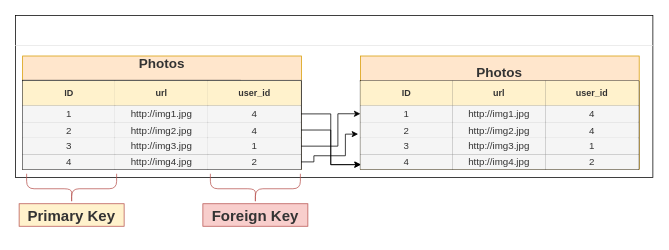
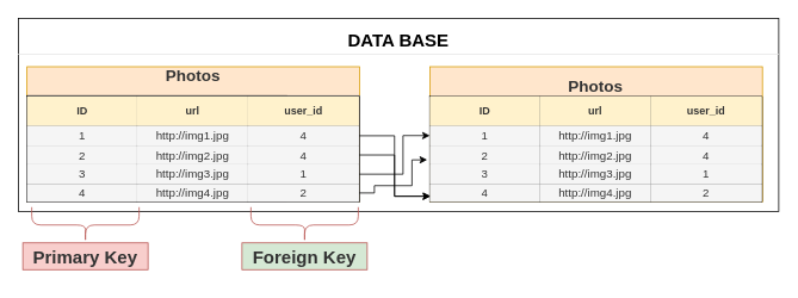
  <mxCell id="0" />
  <mxCell id="1" parent="0" />
  <mxCell id="2" value="" style="group" parent="1" vertex="1" connectable="0"><mxGeometry x="20" y="20" width="850" height="216" as="geometry" /></mxCell>
  <mxCell id="3" value="" style="rounded=0;whiteSpace=wrap;html=1;" parent="2" vertex="1"><mxGeometry width="850" height="216" as="geometry" /></mxCell>
+ <mxCell id="4" value="DATA BASE" style="text;html=1;strokeColor=none;fillColor=none;align=center;verticalAlign=middle;whiteSpace=wrap;rounded=0;labelBackgroundColor=none;labelBorderColor=none;fontSize=20;fontStyle=1" parent="2" vertex="1"><mxGeometry x="357.232" y="12.96" width="135.539" height="21.6" as="geometry" /></mxCell>
  <mxCell id="5" value="" style="rounded=0;whiteSpace=wrap;html=1;labelBackgroundColor=none;fontSize=16;align=center;fillColor=#ffe6cc;strokeColor=#d79b00;" parent="2" vertex="1"><mxGeometry x="9.681" y="54" width="371.765" height="151.2" as="geometry" /></mxCell>
  <mxCell id="6" value="" style="rounded=0;whiteSpace=wrap;html=1;labelBackgroundColor=none;fontSize=16;align=center;" parent="2" vertex="1"><mxGeometry x="9.681" y="86.4" width="290.441" height="118.8" as="geometry" /></mxCell>
  <mxCell id="7" value="Photos" style="text;html=1;strokeColor=none;fillColor=none;align=center;verticalAlign=middle;whiteSpace=wrap;rounded=0;labelBackgroundColor=none;fontSize=18;fontColor=#333333;fontStyle=1" parent="2" vertex="1"><mxGeometry x="156.835" y="54" width="77.451" height="21.6" as="geometry" /></mxCell>
  <mxCell id="8" value="" style="rounded=0;whiteSpace=wrap;html=1;labelBackgroundColor=none;fontSize=16;fontColor=#333333;strokeColor=#666666;align=center;fillColor=#f5f5f5;" parent="2" vertex="1"><mxGeometry x="9.681" y="86.4" width="371.765" height="118.8" as="geometry" /></mxCell>
  <mxCell id="9" value="" style="shape=table;startSize=0;container=1;collapsible=0;childLayout=tableLayout;" parent="2" vertex="1"><mxGeometry x="9.68" y="87.2" width="371.32" height="118" as="geometry" /></mxCell>
  <mxCell id="10" value="" style="shape=partialRectangle;collapsible=0;dropTarget=0;pointerEvents=0;fillColor=none;top=0;left=0;bottom=0;right=0;points=[[0,0.5],[1,0.5]];portConstraint=eastwest;" parent="9" vertex="1"><mxGeometry width="371.32" height="33" as="geometry" /></mxCell>
  <mxCell id="11" value="ID" style="shape=partialRectangle;html=1;whiteSpace=wrap;connectable=0;overflow=hidden;fillColor=#fff2cc;top=0;left=0;bottom=0;right=0;strokeColor=#d6b656;fontColor=#333333;fontStyle=1" parent="10" vertex="1"><mxGeometry width="123" height="33" as="geometry" /></mxCell>
  <mxCell id="12" value="url" style="shape=partialRectangle;html=1;whiteSpace=wrap;connectable=0;overflow=hidden;fillColor=#fff2cc;top=0;left=0;bottom=0;right=0;strokeColor=#d6b656;fontColor=#333333;fontStyle=1" parent="10" vertex="1"><mxGeometry x="123" width="124" height="33" as="geometry" /></mxCell>
  <mxCell id="13" value="user_id" style="shape=partialRectangle;html=1;whiteSpace=wrap;connectable=0;overflow=hidden;fillColor=#fff2cc;top=0;left=0;bottom=0;right=0;strokeColor=#d6b656;fontColor=#333333;fontStyle=1" parent="10" vertex="1"><mxGeometry x="247" width="124" height="33" as="geometry" /></mxCell>
  <mxCell id="14" value="" style="shape=partialRectangle;collapsible=0;dropTarget=0;pointerEvents=0;fillColor=none;top=0;left=0;bottom=0;right=0;points=[[0,0.5],[1,0.5]];portConstraint=eastwest;fontSize=13;" parent="9" vertex="1"><mxGeometry y="33" width="371.32" height="22" as="geometry" /></mxCell>
  <mxCell id="15" value="1" style="shape=partialRectangle;html=1;whiteSpace=wrap;connectable=0;overflow=hidden;fillColor=#f5f5f5;top=0;left=0;bottom=0;right=0;fontColor=#333333;strokeColor=#666666;fontSize=13;" parent="14" vertex="1"><mxGeometry width="123" height="22" as="geometry" /></mxCell>
  <mxCell id="16" value="http://img1.jpg" style="shape=partialRectangle;html=1;whiteSpace=wrap;connectable=0;overflow=hidden;fillColor=#f5f5f5;top=0;left=0;bottom=0;right=0;fontColor=#333333;strokeColor=#666666;fontSize=13;" parent="14" vertex="1"><mxGeometry x="123" width="124" height="22" as="geometry" /></mxCell>
  <mxCell id="17" value="4" style="shape=partialRectangle;html=1;whiteSpace=wrap;connectable=0;overflow=hidden;fillColor=#f5f5f5;top=0;left=0;bottom=0;right=0;fontColor=#333333;strokeColor=#666666;fontSize=13;" parent="14" vertex="1"><mxGeometry x="247" width="124" height="22" as="geometry" /></mxCell>
  <mxCell id="18" value="" style="shape=partialRectangle;collapsible=0;dropTarget=0;pointerEvents=0;fillColor=none;top=0;left=0;bottom=0;right=0;points=[[0,0.5],[1,0.5]];portConstraint=eastwest;fontSize=13;" parent="9" vertex="1"><mxGeometry y="55" width="371.32" height="21" as="geometry" /></mxCell>
  <mxCell id="19" value="2" style="shape=partialRectangle;html=1;whiteSpace=wrap;connectable=0;overflow=hidden;fillColor=#f5f5f5;top=0;left=0;bottom=0;right=0;fontColor=#333333;strokeColor=#666666;fontSize=13;" parent="18" vertex="1"><mxGeometry width="123" height="21" as="geometry" /></mxCell>
  <mxCell id="20" value="http://img2.jpg" style="shape=partialRectangle;html=1;whiteSpace=wrap;connectable=0;overflow=hidden;fillColor=#f5f5f5;top=0;left=0;bottom=0;right=0;fontColor=#333333;strokeColor=#666666;fontSize=13;" parent="18" vertex="1"><mxGeometry x="123" width="124" height="21" as="geometry" /></mxCell>
  <mxCell id="21" value="4" style="shape=partialRectangle;html=1;whiteSpace=wrap;connectable=0;overflow=hidden;fillColor=#f5f5f5;top=0;left=0;bottom=0;right=0;fontColor=#333333;strokeColor=#666666;fontSize=13;" parent="18" vertex="1"><mxGeometry x="247" width="124" height="21" as="geometry" /></mxCell>
  <mxCell id="22" value="" style="shape=partialRectangle;collapsible=0;dropTarget=0;pointerEvents=0;fillColor=none;top=0;left=0;bottom=0;right=0;points=[[0,0.5],[1,0.5]];portConstraint=eastwest;fontSize=13;" parent="9" vertex="1"><mxGeometry y="76" width="371.32" height="22" as="geometry" /></mxCell>
  <mxCell id="23" value="3" style="shape=partialRectangle;html=1;whiteSpace=wrap;connectable=0;overflow=hidden;fillColor=#f5f5f5;top=0;left=0;bottom=0;right=0;fontColor=#333333;strokeColor=#666666;fontSize=13;" parent="22" vertex="1"><mxGeometry width="123" height="22" as="geometry" /></mxCell>
  <mxCell id="24" value="&lt;span style=&quot;font-size: 13px;&quot;&gt;http://img3.jpg&lt;/span&gt;" style="shape=partialRectangle;html=1;whiteSpace=wrap;connectable=0;overflow=hidden;fillColor=#f5f5f5;top=0;left=0;bottom=0;right=0;fontColor=#333333;strokeColor=#666666;fontSize=13;" parent="22" vertex="1"><mxGeometry x="123" width="124" height="22" as="geometry" /></mxCell>
  <mxCell id="25" value="1" style="shape=partialRectangle;html=1;whiteSpace=wrap;connectable=0;overflow=hidden;fillColor=#f5f5f5;top=0;left=0;bottom=0;right=0;fontColor=#333333;strokeColor=#666666;fontSize=13;" parent="22" vertex="1"><mxGeometry x="247" width="124" height="22" as="geometry" /></mxCell>
  <mxCell id="26" value="" style="shape=partialRectangle;collapsible=0;dropTarget=0;pointerEvents=0;fillColor=none;top=0;left=0;bottom=0;right=0;points=[[0,0.5],[1,0.5]];portConstraint=eastwest;fontSize=13;" parent="9" vertex="1"><mxGeometry y="98" width="371.32" height="20" as="geometry" /></mxCell>
  <mxCell id="27" value="4" style="shape=partialRectangle;html=1;whiteSpace=wrap;connectable=0;overflow=hidden;fillColor=#f5f5f5;top=0;left=0;bottom=0;right=0;fontColor=#333333;strokeColor=#666666;fontSize=13;" parent="26" vertex="1"><mxGeometry width="123" height="20" as="geometry" /></mxCell>
  <mxCell id="28" value="&lt;span style=&quot;font-size: 13px;&quot;&gt;http://img4.jpg&lt;/span&gt;" style="shape=partialRectangle;html=1;whiteSpace=wrap;connectable=0;overflow=hidden;fillColor=#f5f5f5;top=0;left=0;bottom=0;right=0;fontColor=#333333;strokeColor=#666666;fontSize=13;" parent="26" vertex="1"><mxGeometry x="123" width="124" height="20" as="geometry" /></mxCell>
  <mxCell id="29" value="2" style="shape=partialRectangle;html=1;whiteSpace=wrap;connectable=0;overflow=hidden;fillColor=#f5f5f5;top=0;left=0;bottom=0;right=0;fontColor=#333333;strokeColor=#666666;fontSize=13;" parent="26" vertex="1"><mxGeometry x="247" width="124" height="20" as="geometry" /></mxCell>
  <mxCell id="30" value="" style="endArrow=none;html=1;rounded=0;strokeColor=#E6E6E6;" parent="2" edge="1"><mxGeometry width="50" height="50" relative="1" as="geometry"><mxPoint x="-0.22" y="40" as="sourcePoint" /><mxPoint x="850" y="40" as="targetPoint" /></mxGeometry></mxCell>
  <mxCell id="31" value="" style="rounded=0;whiteSpace=wrap;html=1;labelBackgroundColor=none;fontSize=16;align=center;fillColor=#ffe6cc;strokeColor=#d79b00;" parent="2" vertex="1"><mxGeometry x="460.001" y="54" width="371.765" height="151.2" as="geometry" /></mxCell>
  <mxCell id="32" value="" style="shape=table;startSize=0;container=1;collapsible=0;childLayout=tableLayout;" parent="2" vertex="1"><mxGeometry x="460" y="87.2" width="371.32" height="118" as="geometry" /></mxCell>
  <mxCell id="33" value="" style="shape=partialRectangle;collapsible=0;dropTarget=0;pointerEvents=0;fillColor=none;top=0;left=0;bottom=0;right=0;points=[[0,0.5],[1,0.5]];portConstraint=eastwest;" parent="32" vertex="1"><mxGeometry width="371.32" height="33" as="geometry" /></mxCell>
  <mxCell id="34" value="ID" style="shape=partialRectangle;html=1;whiteSpace=wrap;connectable=0;overflow=hidden;fillColor=#fff2cc;top=0;left=0;bottom=0;right=0;strokeColor=#d6b656;fontColor=#333333;fontStyle=1" parent="33" vertex="1"><mxGeometry width="123" height="33" as="geometry" /></mxCell>
  <mxCell id="35" value="url" style="shape=partialRectangle;html=1;whiteSpace=wrap;connectable=0;overflow=hidden;fillColor=#fff2cc;top=0;left=0;bottom=0;right=0;strokeColor=#d6b656;fontColor=#333333;fontStyle=1" parent="33" vertex="1"><mxGeometry x="123" width="124" height="33" as="geometry" /></mxCell>
  <mxCell id="36" value="user_id" style="shape=partialRectangle;html=1;whiteSpace=wrap;connectable=0;overflow=hidden;fillColor=#fff2cc;top=0;left=0;bottom=0;right=0;strokeColor=#d6b656;fontColor=#333333;fontStyle=1" parent="33" vertex="1"><mxGeometry x="247" width="124" height="33" as="geometry" /></mxCell>
  <mxCell id="37" value="" style="shape=partialRectangle;collapsible=0;dropTarget=0;pointerEvents=0;fillColor=none;top=0;left=0;bottom=0;right=0;points=[[0,0.5],[1,0.5]];portConstraint=eastwest;fontSize=13;" parent="32" vertex="1"><mxGeometry y="33" width="371.32" height="22" as="geometry" /></mxCell>
  <mxCell id="38" value="1" style="shape=partialRectangle;html=1;whiteSpace=wrap;connectable=0;overflow=hidden;fillColor=#f5f5f5;top=0;left=0;bottom=0;right=0;fontColor=#333333;strokeColor=#666666;fontSize=13;" parent="37" vertex="1"><mxGeometry width="123" height="22" as="geometry" /></mxCell>
  <mxCell id="39" value="http://img1.jpg" style="shape=partialRectangle;html=1;whiteSpace=wrap;connectable=0;overflow=hidden;fillColor=#f5f5f5;top=0;left=0;bottom=0;right=0;fontColor=#333333;strokeColor=#666666;fontSize=13;" parent="37" vertex="1"><mxGeometry x="123" width="124" height="22" as="geometry" /></mxCell>
  <mxCell id="40" value="4" style="shape=partialRectangle;html=1;whiteSpace=wrap;connectable=0;overflow=hidden;fillColor=#f5f5f5;top=0;left=0;bottom=0;right=0;fontColor=#333333;strokeColor=#666666;fontSize=13;" parent="37" vertex="1"><mxGeometry x="247" width="124" height="22" as="geometry" /></mxCell>
  <mxCell id="41" value="" style="shape=partialRectangle;collapsible=0;dropTarget=0;pointerEvents=0;fillColor=none;top=0;left=0;bottom=0;right=0;points=[[0,0.5],[1,0.5]];portConstraint=eastwest;fontSize=13;" parent="32" vertex="1"><mxGeometry y="55" width="371.32" height="21" as="geometry" /></mxCell>
  <mxCell id="42" value="2" style="shape=partialRectangle;html=1;whiteSpace=wrap;connectable=0;overflow=hidden;fillColor=#f5f5f5;top=0;left=0;bottom=0;right=0;fontColor=#333333;strokeColor=#666666;fontSize=13;" parent="41" vertex="1"><mxGeometry width="123" height="21" as="geometry" /></mxCell>
  <mxCell id="43" value="http://img2.jpg" style="shape=partialRectangle;html=1;whiteSpace=wrap;connectable=0;overflow=hidden;fillColor=#f5f5f5;top=0;left=0;bottom=0;right=0;fontColor=#333333;strokeColor=#666666;fontSize=13;" parent="41" vertex="1"><mxGeometry x="123" width="124" height="21" as="geometry" /></mxCell>
  <mxCell id="44" value="4" style="shape=partialRectangle;html=1;whiteSpace=wrap;connectable=0;overflow=hidden;fillColor=#f5f5f5;top=0;left=0;bottom=0;right=0;fontColor=#333333;strokeColor=#666666;fontSize=13;" parent="41" vertex="1"><mxGeometry x="247" width="124" height="21" as="geometry" /></mxCell>
  <mxCell id="45" value="" style="shape=partialRectangle;collapsible=0;dropTarget=0;pointerEvents=0;fillColor=none;top=0;left=0;bottom=0;right=0;points=[[0,0.5],[1,0.5]];portConstraint=eastwest;fontSize=13;" parent="32" vertex="1"><mxGeometry y="76" width="371.32" height="22" as="geometry" /></mxCell>
  <mxCell id="46" value="3" style="shape=partialRectangle;html=1;whiteSpace=wrap;connectable=0;overflow=hidden;fillColor=#f5f5f5;top=0;left=0;bottom=0;right=0;fontColor=#333333;strokeColor=#666666;fontSize=13;" parent="45" vertex="1"><mxGeometry width="123" height="22" as="geometry" /></mxCell>
  <mxCell id="47" value="&lt;span style=&quot;font-size: 13px;&quot;&gt;http://img3.jpg&lt;/span&gt;" style="shape=partialRectangle;html=1;whiteSpace=wrap;connectable=0;overflow=hidden;fillColor=#f5f5f5;top=0;left=0;bottom=0;right=0;fontColor=#333333;strokeColor=#666666;fontSize=13;" parent="45" vertex="1"><mxGeometry x="123" width="124" height="22" as="geometry" /></mxCell>
  <mxCell id="48" value="1" style="shape=partialRectangle;html=1;whiteSpace=wrap;connectable=0;overflow=hidden;fillColor=#f5f5f5;top=0;left=0;bottom=0;right=0;fontColor=#333333;strokeColor=#666666;fontSize=13;" parent="45" vertex="1"><mxGeometry x="247" width="124" height="22" as="geometry" /></mxCell>
  <mxCell id="49" value="" style="shape=partialRectangle;collapsible=0;dropTarget=0;pointerEvents=0;fillColor=none;top=0;left=0;bottom=0;right=0;points=[[0,0.5],[1,0.5]];portConstraint=eastwest;fontSize=13;" parent="32" vertex="1"><mxGeometry y="98" width="371.32" height="20" as="geometry" /></mxCell>
  <mxCell id="50" value="4" style="shape=partialRectangle;html=1;whiteSpace=wrap;connectable=0;overflow=hidden;fillColor=#f5f5f5;top=0;left=0;bottom=0;right=0;fontColor=#333333;strokeColor=#666666;fontSize=13;" parent="49" vertex="1"><mxGeometry width="123" height="20" as="geometry" /></mxCell>
  <mxCell id="51" value="&lt;span style=&quot;font-size: 13px;&quot;&gt;http://img4.jpg&lt;/span&gt;" style="shape=partialRectangle;html=1;whiteSpace=wrap;connectable=0;overflow=hidden;fillColor=#f5f5f5;top=0;left=0;bottom=0;right=0;fontColor=#333333;strokeColor=#666666;fontSize=13;" parent="49" vertex="1"><mxGeometry x="123" width="124" height="20" as="geometry" /></mxCell>
  <mxCell id="52" value="2" style="shape=partialRectangle;html=1;whiteSpace=wrap;connectable=0;overflow=hidden;fillColor=#f5f5f5;top=0;left=0;bottom=0;right=0;fontColor=#333333;strokeColor=#666666;fontSize=13;" parent="49" vertex="1"><mxGeometry x="247" width="124" height="20" as="geometry" /></mxCell>
  <mxCell id="53" value="Photos" style="text;html=1;strokeColor=none;fillColor=none;align=center;verticalAlign=middle;whiteSpace=wrap;rounded=0;labelBackgroundColor=none;fontSize=18;fontColor=#333333;fontStyle=1" parent="2" vertex="1"><mxGeometry x="606.935" y="64.8" width="77.451" height="21.6" as="geometry" /></mxCell>
  <mxCell id="54" style="edgeStyle=orthogonalEdgeStyle;rounded=0;orthogonalLoop=1;jettySize=auto;html=1;exitX=1;exitY=0.5;exitDx=0;exitDy=0;fontSize=20;fontColor=#333333;entryX=0.001;entryY=0.69;entryDx=0;entryDy=0;entryPerimeter=0;" parent="2" source="14" target="49" edge="1"><mxGeometry relative="1" as="geometry" /></mxCell>
  <mxCell id="55" style="edgeStyle=orthogonalEdgeStyle;rounded=0;orthogonalLoop=1;jettySize=auto;html=1;entryX=0.002;entryY=0.673;entryDx=0;entryDy=0;entryPerimeter=0;fontSize=20;fontColor=#333333;" parent="2" source="18" target="49" edge="1"><mxGeometry relative="1" as="geometry" /></mxCell>
  <mxCell id="56" style="edgeStyle=orthogonalEdgeStyle;rounded=0;orthogonalLoop=1;jettySize=auto;html=1;fontSize=20;fontColor=#333333;" parent="2" source="22" target="37" edge="1"><mxGeometry relative="1" as="geometry"><Array as="points"><mxPoint x="430" y="174" /><mxPoint x="430" y="131" /></Array></mxGeometry></mxCell>
  <mxCell id="57" style="edgeStyle=orthogonalEdgeStyle;rounded=0;orthogonalLoop=1;jettySize=auto;html=1;fontSize=20;fontColor=#333333;entryX=-0.008;entryY=0.76;entryDx=0;entryDy=0;entryPerimeter=0;exitX=1;exitY=0.5;exitDx=0;exitDy=0;" parent="2" source="26" target="41" edge="1"><mxGeometry relative="1" as="geometry"><Array as="points"><mxPoint x="398" y="195" /><mxPoint x="398" y="187" /><mxPoint x="440" y="187" /><mxPoint x="440" y="158" /></Array></mxGeometry></mxCell>
  <mxCell id="58" value="" style="shape=curlyBracket;whiteSpace=wrap;html=1;rounded=1;flipH=1;fontSize=20;strokeColor=#b85450;fillColor=#f8cecc;rotation=90;" parent="1" vertex="1"><mxGeometry x="320" y="191" width="40" height="120" as="geometry" /></mxCell>
- <mxCell id="59" value="&lt;font color=&quot;#333333&quot;&gt;&lt;b&gt;Foreign Key&lt;/b&gt;&lt;/font&gt;" style="rounded=0;whiteSpace=wrap;html=1;fontSize=20;strokeColor=#b85450;fillColor=#f8cecc;" parent="1" vertex="1"><mxGeometry x="270" y="271" width="140" height="30" as="geometry" /></mxCell>
+ <mxCell id="59" value="&lt;font color=&quot;#333333&quot;&gt;&lt;b&gt;Foreign Key&lt;/b&gt;&lt;/font&gt;" style="rounded=0;whiteSpace=wrap;html=1;fontSize=20;strokeColor=#b85450;fillColor=#d5e8d4;" parent="1" vertex="1"><mxGeometry x="270" y="271" width="140" height="30" as="geometry" /></mxCell>
  <mxCell id="60" value="" style="shape=curlyBracket;whiteSpace=wrap;html=1;rounded=1;flipH=1;fontSize=20;strokeColor=#b85450;fillColor=#f8cecc;rotation=90;" parent="1" vertex="1"><mxGeometry x="75" y="191" width="40" height="120" as="geometry" /></mxCell>
- <mxCell id="61" value="&lt;font color=&quot;#333333&quot;&gt;&lt;b&gt;Primary Key&lt;/b&gt;&lt;/font&gt;" style="rounded=0;whiteSpace=wrap;html=1;fontSize=20;strokeColor=#b85450;fillColor=#fff2cc;" parent="1" vertex="1"><mxGeometry x="25" y="271" width="140" height="30" as="geometry" /></mxCell>
+ <mxCell id="61" value="&lt;font color=&quot;#333333&quot;&gt;&lt;b&gt;Primary Key&lt;/b&gt;&lt;/font&gt;" style="rounded=0;whiteSpace=wrap;html=1;fontSize=20;strokeColor=#b85450;fillColor=#f8cecc;" parent="1" vertex="1"><mxGeometry x="25" y="271" width="140" height="30" as="geometry" /></mxCell>
